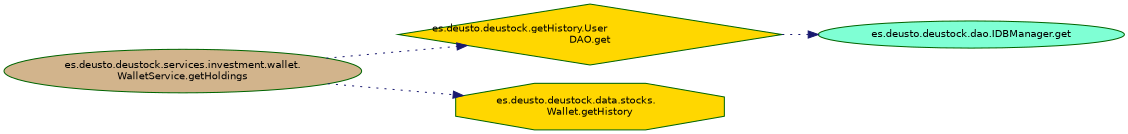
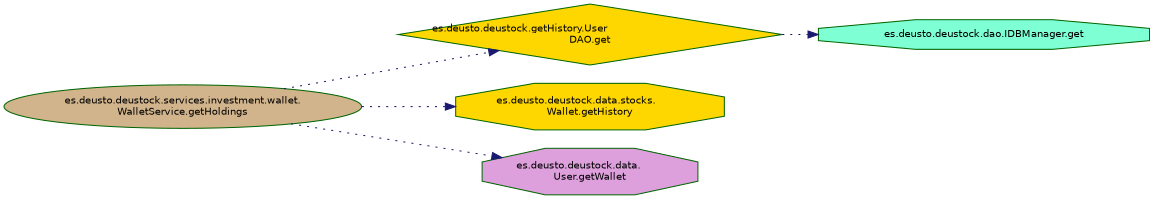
  digraph {
    rankdir=LR
    node [color=darkgreen fillcolor=gold fontname=Helvetica fontsize=10 shape=ellipse style=filled]
    edge [color=midnightblue fontname=Helvetica fontsize=10 labelfontname=Helvetica labelfontsize=10 style=dotted]
    n1 [fillcolor=tan fontcolor=black height=0.2 label="es.deusto.deustock.services.investment.wallet.\lWalletService.getHoldings" width=0.4]
    n2 [height=0.2 label="es.deusto.deustock.getHistory.User\lDAO.get" shape=diamond width=0.4]
    n3 [height=0.2 label="es.deusto.deustock.data.stocks.\lWallet.getHistory" shape=octagon width=0.4]
-   n5 [fillcolor=aquamarine height=0.2 label="es.deusto.deustock.dao.IDBManager.get" width=0.4]
+   n4 [fillcolor=plum height=0.2 label="es.deusto.deustock.data.\lUser.getWallet" shape=octagon width=0.4]
+   n5 [fillcolor=aquamarine height=0.2 label="es.deusto.deustock.dao.IDBManager.get" shape=octagon width=0.4]
    n1 -> n2
    n1 -> n3
+   n1 -> n4
    n2 -> n5
  }
